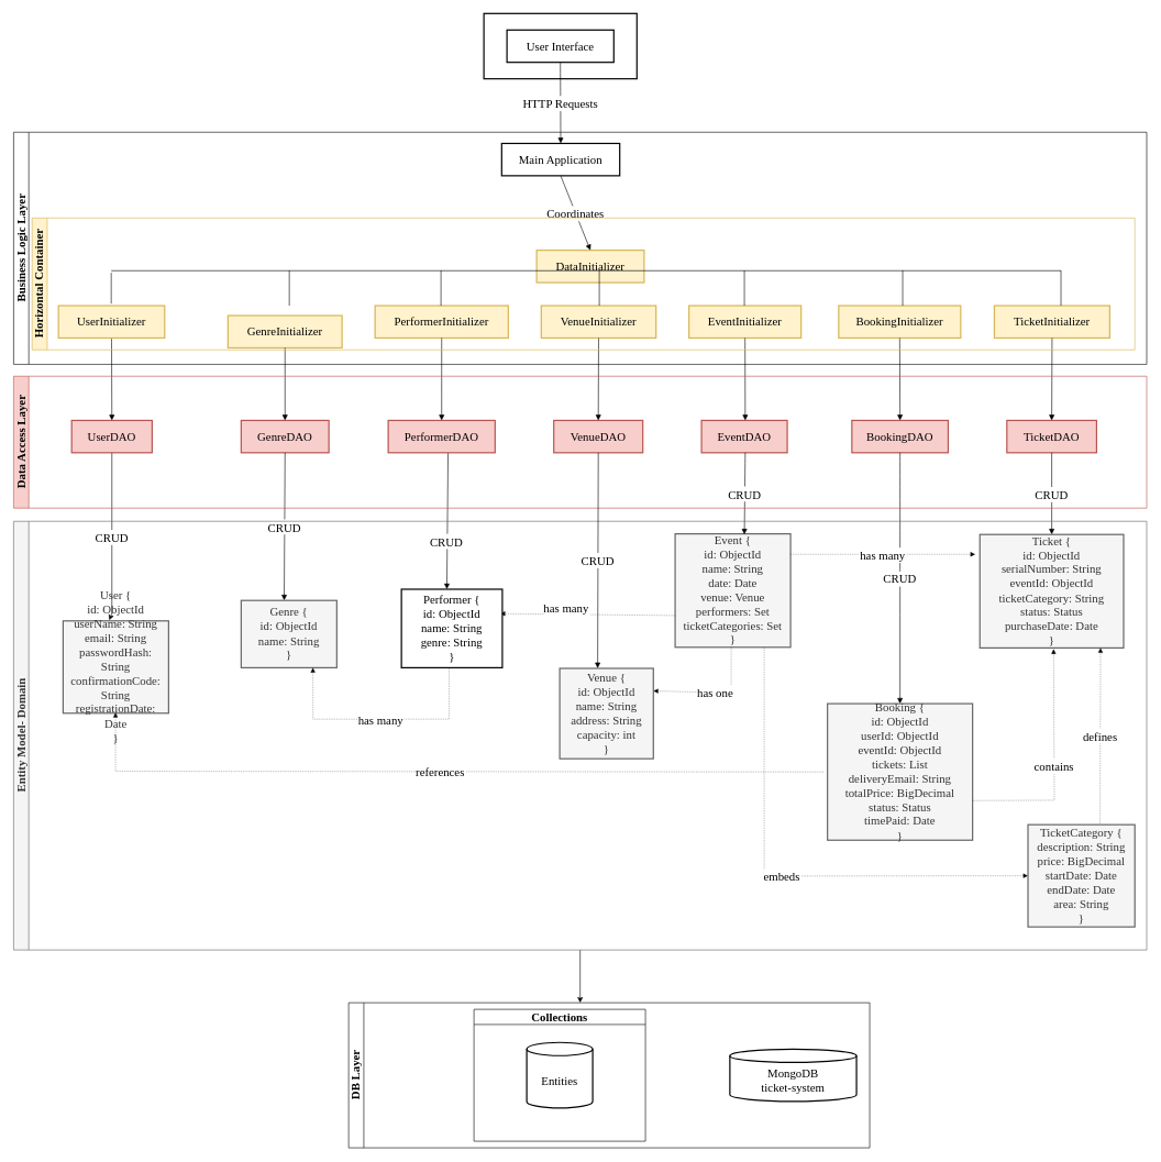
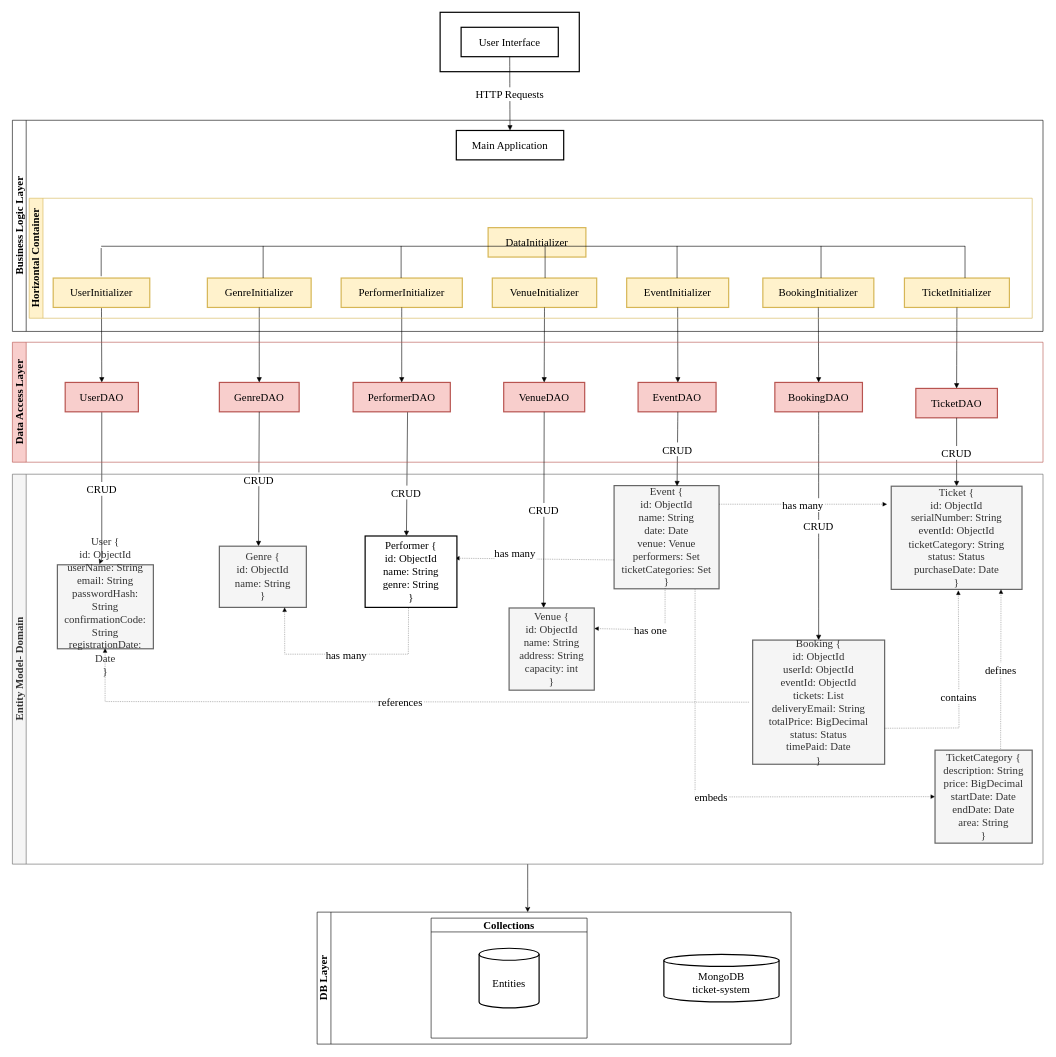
  <mxCell id="0" />
  <mxCell id="1" parent="0" />
  <mxCell id="2" value="Frontend Layer" style="whiteSpace=wrap;strokeWidth=2;fontSize=18;fontFamily=Times New Roman;" parent="1" vertex="1"><mxGeometry x="733" y="20" width="232" height="99" as="geometry" /></mxCell>
  <mxCell id="3" value="User Interface" style="whiteSpace=wrap;strokeWidth=2;fontSize=18;fontFamily=Times New Roman;" parent="1" vertex="1"><mxGeometry x="768" y="45" width="162" height="49" as="geometry" /></mxCell>
  <mxCell id="4" value="Main Application" style="whiteSpace=wrap;strokeWidth=2;fontSize=18;fontFamily=Times New Roman;" parent="1" vertex="1"><mxGeometry x="760" y="217" width="179" height="49" as="geometry" /></mxCell>
  <mxCell id="5" value="DataInitializer" style="whiteSpace=wrap;strokeWidth=2;fillColor=#fff2cc;strokeColor=#d6b656;fontSize=18;fontFamily=Times New Roman;" parent="1" vertex="1"><mxGeometry x="813" y="379" width="163" height="49" as="geometry" /></mxCell>
  <mxCell id="6" value="EventInitializer" style="whiteSpace=wrap;strokeWidth=2;fillColor=#fff2cc;strokeColor=#d6b656;fontSize=18;fontFamily=Times New Roman;" parent="1" vertex="1"><mxGeometry x="1044" y="463" width="170" height="49" as="geometry" /></mxCell>
- <mxCell id="7" value="GenreInitializer" style="whiteSpace=wrap;strokeWidth=2;fillColor=#fff2cc;strokeColor=#d6b656;fontSize=18;fontFamily=Times New Roman;" parent="1" vertex="1"><mxGeometry x="345" y="478" width="173" height="49" as="geometry" /></mxCell>
+ <mxCell id="7" value="GenreInitializer" style="whiteSpace=wrap;strokeWidth=2;fillColor=#fff2cc;strokeColor=#d6b656;fontSize=18;fontFamily=Times New Roman;" parent="1" vertex="1"><mxGeometry x="345" y="463" width="173" height="49" as="geometry" /></mxCell>
  <mxCell id="8" value="PerformerInitializer" style="whiteSpace=wrap;strokeWidth=2;fillColor=#fff2cc;strokeColor=#d6b656;fontSize=18;fontFamily=Times New Roman;" parent="1" vertex="1"><mxGeometry x="568" y="463" width="202" height="49" as="geometry" /></mxCell>
  <mxCell id="9" value="VenueInitializer" style="whiteSpace=wrap;strokeWidth=2;fillColor=#fff2cc;strokeColor=#d6b656;fontSize=18;fontFamily=Times New Roman;" parent="1" vertex="1"><mxGeometry x="820" y="463" width="174" height="49" as="geometry" /></mxCell>
  <mxCell id="10" value="TicketInitializer" style="whiteSpace=wrap;strokeWidth=2;fillColor=#fff2cc;strokeColor=#d6b656;fontSize=18;fontFamily=Times New Roman;" parent="1" vertex="1"><mxGeometry x="1507" y="463" width="175" height="49" as="geometry" /></mxCell>
  <mxCell id="11" value="BookingInitializer" style="whiteSpace=wrap;strokeWidth=2;fillColor=#fff2cc;strokeColor=#d6b656;fontSize=18;fontFamily=Times New Roman;" parent="1" vertex="1"><mxGeometry x="1271" y="463" width="185" height="49" as="geometry" /></mxCell>
  <mxCell id="12" value="EventDAO" style="whiteSpace=wrap;strokeWidth=2;fillColor=#f8cecc;strokeColor=#b85450;fontSize=18;fontFamily=Times New Roman;" parent="1" vertex="1"><mxGeometry x="1063" y="637" width="130" height="49" as="geometry" /></mxCell>
  <mxCell id="13" value="GenreDAO" style="whiteSpace=wrap;strokeWidth=2;fillColor=#f8cecc;strokeColor=#b85450;fontSize=18;fontFamily=Times New Roman;" parent="1" vertex="1"><mxGeometry x="365" y="637" width="133" height="49" as="geometry" /></mxCell>
  <mxCell id="14" value="PerformerDAO" style="whiteSpace=wrap;strokeWidth=2;fillColor=#f8cecc;strokeColor=#b85450;fontSize=18;fontFamily=Times New Roman;" parent="1" vertex="1"><mxGeometry x="588" y="637" width="162" height="49" as="geometry" /></mxCell>
  <mxCell id="15" value="VenueDAO" style="whiteSpace=wrap;strokeWidth=2;fillColor=#f8cecc;strokeColor=#b85450;fontSize=18;fontFamily=Times New Roman;" parent="1" vertex="1"><mxGeometry x="839" y="637" width="135" height="49" as="geometry" /></mxCell>
- <mxCell id="16" value="TicketDAO" style="whiteSpace=wrap;strokeWidth=2;fillColor=#f8cecc;strokeColor=#b85450;fontSize=18;fontFamily=Times New Roman;" parent="1" vertex="1"><mxGeometry x="1526" y="637" width="136" height="49" as="geometry" /></mxCell>
+ <mxCell id="16" value="TicketDAO" style="whiteSpace=wrap;strokeWidth=2;fillColor=#f8cecc;strokeColor=#b85450;fontSize=18;fontFamily=Times New Roman;" parent="1" vertex="1"><mxGeometry x="1526" y="647" width="136" height="49" as="geometry" /></mxCell>
  <mxCell id="17" value="BookingDAO" style="whiteSpace=wrap;strokeWidth=2;fillColor=#f8cecc;strokeColor=#b85450;fontSize=18;fontFamily=Times New Roman;" parent="1" vertex="1"><mxGeometry x="1291" y="637" width="146" height="49" as="geometry" /></mxCell>
  <mxCell id="18" value="Event {&#10;            id: ObjectId&#10;            name: String&#10;            date: Date&#10;            venue: Venue&#10;            performers: Set&#10;            ticketCategories: Set&#10;        }" style="whiteSpace=wrap;strokeWidth=2;fillColor=#f5f5f5;fontColor=#333333;strokeColor=#666666;fontSize=18;fontFamily=Times New Roman;" parent="1" vertex="1"><mxGeometry x="1023" y="809" width="175" height="172" as="geometry" /></mxCell>
  <mxCell id="19" value="HTTP Requests" style="curved=1;startArrow=none;endArrow=block;exitX=0.5;exitY=1;entryX=0.5;entryY=0;rounded=0;fontSize=18;fontFamily=Times New Roman;" parent="1" source="3" target="4" edge="1"><mxGeometry relative="1" as="geometry"><Array as="points" /></mxGeometry></mxCell>
- <mxCell id="20" value="Coordinates" style="curved=1;startArrow=none;endArrow=block;exitX=0.5;exitY=1;entryX=0.5;entryY=0;rounded=0;fontSize=18;fontFamily=Times New Roman;" parent="1" source="4" target="5" edge="1"><mxGeometry relative="1" as="geometry"><Array as="points" /></mxGeometry></mxCell>
  <mxCell id="21" value="" style="curved=1;startArrow=none;endArrow=block;exitX=0.5;exitY=1;entryX=0.5;entryY=0;rounded=0;fontSize=18;fontFamily=Times New Roman;" parent="1" source="39" target="49" edge="1"><mxGeometry relative="1" as="geometry"><Array as="points" /></mxGeometry></mxCell>
  <mxCell id="22" value="" style="curved=1;startArrow=none;endArrow=block;exitX=0.5;exitY=1;entryX=0.51;entryY=0;rounded=0;fontSize=18;fontFamily=Times New Roman;" parent="1" source="6" target="12" edge="1"><mxGeometry relative="1" as="geometry"><Array as="points" /></mxGeometry></mxCell>
  <mxCell id="23" value="" style="curved=1;startArrow=none;endArrow=block;exitX=0.5;exitY=1;entryX=0.5;entryY=0;rounded=0;fontSize=18;fontFamily=Times New Roman;" parent="1" source="7" target="13" edge="1"><mxGeometry relative="1" as="geometry"><Array as="points" /></mxGeometry></mxCell>
  <mxCell id="24" value="" style="curved=1;startArrow=none;endArrow=block;exitX=0.5;exitY=1;entryX=0.5;entryY=0;rounded=0;fontSize=18;fontFamily=Times New Roman;" parent="1" source="8" target="14" edge="1"><mxGeometry relative="1" as="geometry"><Array as="points" /></mxGeometry></mxCell>
  <mxCell id="25" value="" style="curved=1;startArrow=none;endArrow=block;exitX=0.5;exitY=1;entryX=0.5;entryY=0;rounded=0;fontSize=18;fontFamily=Times New Roman;" parent="1" source="9" target="15" edge="1"><mxGeometry relative="1" as="geometry"><Array as="points" /></mxGeometry></mxCell>
  <mxCell id="26" value="" style="curved=1;startArrow=none;endArrow=block;exitX=0.5;exitY=1;entryX=0.5;entryY=0;rounded=0;fontSize=18;fontFamily=Times New Roman;" parent="1" source="10" target="16" edge="1"><mxGeometry relative="1" as="geometry"><Array as="points" /></mxGeometry></mxCell>
  <mxCell id="27" value="" style="curved=1;startArrow=none;endArrow=block;exitX=0.5;exitY=1;entryX=0.5;entryY=0;rounded=0;fontSize=18;fontFamily=Times New Roman;" parent="1" source="11" target="17" edge="1"><mxGeometry relative="1" as="geometry"><Array as="points" /></mxGeometry></mxCell>
  <mxCell id="28" value="CRUD" style="startArrow=none;endArrow=classic;exitX=0.5;exitY=1;rounded=0;endFill=1;fontSize=18;fontFamily=Times New Roman;" parent="1" source="49" edge="1"><mxGeometry relative="1" as="geometry"><Array as="points"><mxPoint x="169" y="930" /></Array><mxPoint x="165" y="940" as="targetPoint" /></mxGeometry></mxCell>
  <mxCell id="29" value="CRUD" style="curved=1;startArrow=none;endArrow=block;exitX=0.51;exitY=1;rounded=0;fontSize=18;fontFamily=Times New Roman;" parent="1" source="12" edge="1"><mxGeometry relative="1" as="geometry"><Array as="points" /><mxPoint x="1128" y="810" as="targetPoint" /></mxGeometry></mxCell>
  <mxCell id="30" value="CRUD" style="startArrow=none;endArrow=block;exitX=0.5;exitY=1;entryX=0.45;entryY=0;rounded=0;fontSize=18;fontFamily=Times New Roman;" parent="1" source="13" target="53" edge="1"><mxGeometry relative="1" as="geometry" /></mxCell>
  <mxCell id="31" value="CRUD" style="startArrow=none;endArrow=block;exitX=0.56;exitY=1.014;entryX=0.45;entryY=0;rounded=0;exitDx=0;exitDy=0;exitPerimeter=0;fontSize=18;fontFamily=Times New Roman;" parent="1" source="14" target="54" edge="1"><mxGeometry x="0.292" y="-1" relative="1" as="geometry"><mxPoint as="offset" /></mxGeometry></mxCell>
  <mxCell id="32" value="CRUD" style="startArrow=none;endArrow=block;exitX=0.5;exitY=1;entryX=0.5;entryY=0;rounded=0;entryDx=0;entryDy=0;fontSize=18;fontFamily=Times New Roman;" parent="1" source="16" target="59" edge="1"><mxGeometry relative="1" as="geometry" /></mxCell>
  <mxCell id="33" value="CRUD" style="curved=1;startArrow=none;endArrow=block;exitX=0.5;exitY=1;entryX=0.5;entryY=0;rounded=0;fontSize=18;fontFamily=Times New Roman;" parent="1" source="17" target="58" edge="1"><mxGeometry relative="1" as="geometry"><Array as="points" /></mxGeometry></mxCell>
  <mxCell id="34" value="has many" style="startArrow=none;endArrow=block;rounded=0;dashed=1;strokeWidth=0.5;fontSize=18;fontFamily=Times New Roman;" parent="1" edge="1"><mxGeometry relative="1" as="geometry"><mxPoint x="1198" y="840" as="sourcePoint" /><mxPoint x="1478" y="840" as="targetPoint" /></mxGeometry></mxCell>
  <mxCell id="35" value="has many" style="startArrow=none;endArrow=block;exitX=0;exitY=0.72;entryX=0.98;entryY=0.311;rounded=0;entryDx=0;entryDy=0;entryPerimeter=0;strokeWidth=0.5;dashed=1;fontSize=18;fontFamily=Times New Roman;" parent="1" source="18" target="54" edge="1"><mxGeometry x="0.246" y="-11" relative="1" as="geometry"><mxPoint as="offset" /></mxGeometry></mxCell>
  <mxCell id="36" value="has one" style="startArrow=none;endArrow=block;entryX=1;entryY=0.25;rounded=0;entryDx=0;entryDy=0;dashed=1;strokeWidth=0.5;fontSize=18;fontFamily=Times New Roman;" parent="1" target="57" edge="1"><mxGeometry relative="1" as="geometry"><Array as="points"><mxPoint x="1108" y="1050" /></Array><mxPoint x="1108" y="980" as="sourcePoint" /></mxGeometry></mxCell>
  <mxCell id="37" value="Business Logic Layer" style="swimlane;horizontal=0;whiteSpace=wrap;html=1;fontSize=18;fontFamily=Times New Roman;" parent="1" vertex="1"><mxGeometry x="20" y="200" width="1718" height="352" as="geometry" /></mxCell>
  <mxCell id="38" value="Horizontal Container" style="swimlane;horizontal=0;whiteSpace=wrap;html=1;fillColor=#fff2cc;strokeColor=#d6b656;fontSize=18;fontFamily=Times New Roman;" parent="37" vertex="1"><mxGeometry x="28" y="130" width="1672" height="200" as="geometry" /></mxCell>
  <mxCell id="39" value="UserInitializer" style="whiteSpace=wrap;strokeWidth=2;fillColor=#fff2cc;strokeColor=#d6b656;fontSize=18;fontFamily=Times New Roman;" parent="38" vertex="1"><mxGeometry x="40" y="133" width="161" height="49" as="geometry" /></mxCell>
  <mxCell id="40" value="" style="endArrow=none;html=1;rounded=0;fontSize=18;fontFamily=Times New Roman;" parent="38" edge="1"><mxGeometry width="50" height="50" relative="1" as="geometry"><mxPoint x="120" y="80" as="sourcePoint" /><mxPoint x="1560" y="80" as="targetPoint" /></mxGeometry></mxCell>
  <mxCell id="41" value="" style="endArrow=none;html=1;rounded=0;fontSize=18;fontFamily=Times New Roman;" parent="38" edge="1"><mxGeometry width="50" height="50" relative="1" as="geometry"><mxPoint x="120" y="130" as="sourcePoint" /><mxPoint x="120" y="83" as="targetPoint" /></mxGeometry></mxCell>
  <mxCell id="42" value="" style="endArrow=none;html=1;rounded=0;fontSize=18;fontFamily=Times New Roman;" parent="38" edge="1"><mxGeometry width="50" height="50" relative="1" as="geometry"><mxPoint x="390" y="133" as="sourcePoint" /><mxPoint x="390" y="79.5" as="targetPoint" /></mxGeometry></mxCell>
  <mxCell id="43" value="" style="endArrow=none;html=1;rounded=0;fontSize=18;fontFamily=Times New Roman;" parent="38" edge="1"><mxGeometry width="50" height="50" relative="1" as="geometry"><mxPoint x="620" y="133" as="sourcePoint" /><mxPoint x="620" y="79.5" as="targetPoint" /></mxGeometry></mxCell>
  <mxCell id="44" value="" style="endArrow=none;html=1;rounded=0;fontSize=18;fontFamily=Times New Roman;" parent="38" edge="1"><mxGeometry width="50" height="50" relative="1" as="geometry"><mxPoint x="1080" y="133" as="sourcePoint" /><mxPoint x="1080" y="79.5" as="targetPoint" /></mxGeometry></mxCell>
  <mxCell id="45" value="" style="endArrow=none;html=1;rounded=0;fontSize=18;fontFamily=Times New Roman;" parent="38" edge="1"><mxGeometry width="50" height="50" relative="1" as="geometry"><mxPoint x="860" y="133" as="sourcePoint" /><mxPoint x="860" y="79.5" as="targetPoint" /></mxGeometry></mxCell>
  <mxCell id="46" value="" style="endArrow=none;html=1;rounded=0;fontSize=18;fontFamily=Times New Roman;" parent="38" edge="1"><mxGeometry width="50" height="50" relative="1" as="geometry"><mxPoint x="1320" y="133" as="sourcePoint" /><mxPoint x="1320" y="79.5" as="targetPoint" /></mxGeometry></mxCell>
  <mxCell id="47" value="" style="endArrow=none;html=1;rounded=0;fontSize=18;fontFamily=Times New Roman;" parent="38" edge="1"><mxGeometry width="50" height="50" relative="1" as="geometry"><mxPoint x="1560" y="133" as="sourcePoint" /><mxPoint x="1560" y="79.5" as="targetPoint" /></mxGeometry></mxCell>
  <mxCell id="48" value="Data Access Layer" style="swimlane;horizontal=0;whiteSpace=wrap;html=1;fillColor=#f8cecc;strokeColor=#b85450;fontSize=18;fontFamily=Times New Roman;" parent="1" vertex="1"><mxGeometry x="20" y="570" width="1718" height="200" as="geometry" /></mxCell>
  <mxCell id="49" value="UserDAO" style="whiteSpace=wrap;strokeWidth=2;fillColor=#f8cecc;strokeColor=#b85450;fontSize=18;fontFamily=Times New Roman;" parent="48" vertex="1"><mxGeometry x="88" y="67" width="122" height="49" as="geometry" /></mxCell>
  <mxCell id="50" style="edgeStyle=orthogonalEdgeStyle;rounded=0;orthogonalLoop=1;jettySize=auto;html=1;fontSize=18;fontFamily=Times New Roman;" parent="1" source="51" edge="1"><mxGeometry relative="1" as="geometry"><mxPoint x="879" y="1520" as="targetPoint" /></mxGeometry></mxCell>
  <mxCell id="51" value="Entity Model- Domain" style="swimlane;horizontal=0;whiteSpace=wrap;html=1;fillColor=#f5f5f5;fontColor=#333333;strokeColor=#666666;fontSize=18;fontFamily=Times New Roman;" parent="1" vertex="1"><mxGeometry x="20" y="790" width="1718" height="650" as="geometry" /></mxCell>
  <mxCell id="52" value="User {&#10;            id: ObjectId&#10;            userName: String&#10;            email: String&#10;            passwordHash: String&#10;            confirmationCode: String&#10;            registrationDate: Date&#10;        }" style="whiteSpace=wrap;strokeWidth=2;fillColor=#f5f5f5;fontColor=#333333;strokeColor=#666666;fontSize=18;fontFamily=Times New Roman;" parent="51" vertex="1"><mxGeometry x="75" y="151" width="160" height="140" as="geometry" /></mxCell>
  <mxCell id="53" value="Genre {&#10;            id: ObjectId&#10;            name: String&#10;        }" style="whiteSpace=wrap;strokeWidth=2;fillColor=#f5f5f5;fontColor=#333333;strokeColor=#666666;fontSize=18;fontFamily=Times New Roman;" parent="51" vertex="1"><mxGeometry x="345" y="120" width="145" height="102" as="geometry" /></mxCell>
  <mxCell id="54" value="Performer {&#10;            id: ObjectId&#10;            name: String&#10;            genre: String&#10;        }" style="whiteSpace=wrap;strokeWidth=2;fontSize=18;fontFamily=Times New Roman;" parent="51" vertex="1"><mxGeometry x="588" y="103" width="153" height="119" as="geometry" /></mxCell>
  <mxCell id="55" value="has many" style="startArrow=none;endArrow=block;exitX=0.473;exitY=1.009;entryX=0.75;entryY=1;rounded=0;entryDx=0;entryDy=0;exitDx=0;exitDy=0;exitPerimeter=0;dashed=1;strokeWidth=0.5;fontSize=18;fontFamily=Times New Roman;" parent="51" source="54" target="53" edge="1"><mxGeometry relative="1" as="geometry"><Array as="points"><mxPoint x="660" y="300" /><mxPoint x="454" y="300" /></Array></mxGeometry></mxCell>
  <mxCell id="56" value="references" style="startArrow=none;endArrow=block;entryX=0.61;entryY=0;rounded=0;strokeWidth=0.5;dashed=1;fontSize=18;fontFamily=Times New Roman;" parent="51" edge="1"><mxGeometry relative="1" as="geometry"><Array as="points"><mxPoint x="154.5" y="379" /></Array><mxPoint x="1228" y="380" as="sourcePoint" /><mxPoint x="154.5" y="290" as="targetPoint" /></mxGeometry></mxCell>
  <mxCell id="57" value="Venue {&#10;            id: ObjectId&#10;            name: String&#10;            address: String&#10;            capacity: int&#10;        }" style="whiteSpace=wrap;strokeWidth=2;fillColor=#f5f5f5;fontColor=#333333;strokeColor=#666666;fontSize=18;fontFamily=Times New Roman;" parent="51" vertex="1"><mxGeometry x="828" y="223" width="142" height="137" as="geometry" /></mxCell>
  <mxCell id="58" value="Booking {&#10;            id: ObjectId&#10;            userId: ObjectId&#10;            eventId: ObjectId&#10;            tickets: List&#10;            deliveryEmail: String&#10;            totalPrice: BigDecimal&#10;            status: Status&#10;            timePaid: Date&#10;        }" style="whiteSpace=wrap;strokeWidth=2;fillColor=#f5f5f5;fontColor=#333333;strokeColor=#666666;fontSize=18;fontFamily=Times New Roman;" parent="51" vertex="1"><mxGeometry x="1234" y="276.5" width="220" height="207" as="geometry" /></mxCell>
  <mxCell id="59" value="Ticket {&#10;            id: ObjectId&#10;            serialNumber: String&#10;            eventId: ObjectId&#10;            ticketCategory: String&#10;            status: Status&#10;            purchaseDate: Date&#10;        }" style="whiteSpace=wrap;strokeWidth=2;fillColor=#f5f5f5;fontColor=#333333;strokeColor=#666666;fontSize=18;fontFamily=Times New Roman;" parent="51" vertex="1"><mxGeometry x="1465" y="20" width="218" height="172" as="geometry" /></mxCell>
  <mxCell id="60" value="contains" style="startArrow=none;endArrow=block;exitX=1;exitY=0.71;entryX=0.513;entryY=1.01;rounded=0;entryDx=0;entryDy=0;entryPerimeter=0;strokeWidth=0.5;dashed=1;fontSize=18;fontFamily=Times New Roman;" parent="51" source="58" target="59" edge="1"><mxGeometry relative="1" as="geometry"><Array as="points"><mxPoint x="1578" y="423" /></Array></mxGeometry></mxCell>
  <mxCell id="61" value="embeds" style="startArrow=none;endArrow=block;exitX=1;exitY=0.61;rounded=0;entryX=0;entryY=0.5;entryDx=0;entryDy=0;strokeWidth=0.5;dashed=1;fontSize=18;fontFamily=Times New Roman;" parent="51" target="63" edge="1"><mxGeometry relative="1" as="geometry"><Array as="points"><mxPoint x="1138" y="538" /></Array><mxPoint x="1138" y="192.0" as="sourcePoint" /><mxPoint x="1138" y="408.08" as="targetPoint" /></mxGeometry></mxCell>
  <mxCell id="62" value="defines" style="startArrow=none;endArrow=block;entryX=0.96;entryY=0;rounded=0;exitX=0.675;exitY=-0.013;exitDx=0;exitDy=0;exitPerimeter=0;dashed=1;strokeWidth=0.5;fontSize=18;fontFamily=Times New Roman;" parent="51" source="63" edge="1"><mxGeometry relative="1" as="geometry"><mxPoint x="1648" y="540" as="sourcePoint" /><mxPoint x="1648.0" y="192" as="targetPoint" /></mxGeometry></mxCell>
  <mxCell id="63" value="TicketCategory {&#10;            description: String&#10;            price: BigDecimal&#10;            startDate: Date&#10;            endDate: Date&#10;            area: String&#10;        }" style="whiteSpace=wrap;strokeWidth=2;fillColor=#f5f5f5;fontColor=#333333;strokeColor=#666666;fontSize=18;fontFamily=Times New Roman;" parent="51" vertex="1"><mxGeometry x="1538" y="460" width="162" height="155" as="geometry" /></mxCell>
  <mxCell id="64" value="CRUD" style="startArrow=none;endArrow=block;exitX=0.5;exitY=1;rounded=0;exitDx=0;exitDy=0;entryX=0.405;entryY=-0.002;entryDx=0;entryDy=0;entryPerimeter=0;fontSize=18;fontFamily=Times New Roman;" parent="1" source="15" target="57" edge="1"><mxGeometry relative="1" as="geometry"><mxPoint x="924.11" y="686" as="sourcePoint" /><mxPoint x="908" y="1000" as="targetPoint" /></mxGeometry></mxCell>
  <mxCell id="65" value="DB Layer" style="swimlane;horizontal=0;whiteSpace=wrap;html=1;fontSize=18;fontFamily=Times New Roman;" parent="1" vertex="1"><mxGeometry x="528" y="1520" width="790" height="220" as="geometry" /></mxCell>
  <mxCell id="66" value="MongoDB&#10;ticket-system" style="shape=cylinder3;boundedLbl=1;backgroundOutline=1;size=10;strokeWidth=2;whiteSpace=wrap;fontSize=18;fontFamily=Times New Roman;" parent="65" vertex="1"><mxGeometry x="578" y="70.5" width="192" height="79" as="geometry" /></mxCell>
  <mxCell id="67" value="Collections" style="swimlane;whiteSpace=wrap;html=1;fontSize=18;fontFamily=Times New Roman;" parent="65" vertex="1"><mxGeometry x="190" y="10" width="260" height="200" as="geometry" /></mxCell>
  <mxCell id="68" value="Entities" style="shape=cylinder3;boundedLbl=1;backgroundOutline=1;size=10;strokeWidth=2;whiteSpace=wrap;fontSize=18;fontFamily=Times New Roman;" parent="67" vertex="1"><mxGeometry x="80" y="50.25" width="100" height="99.5" as="geometry" /></mxCell>
